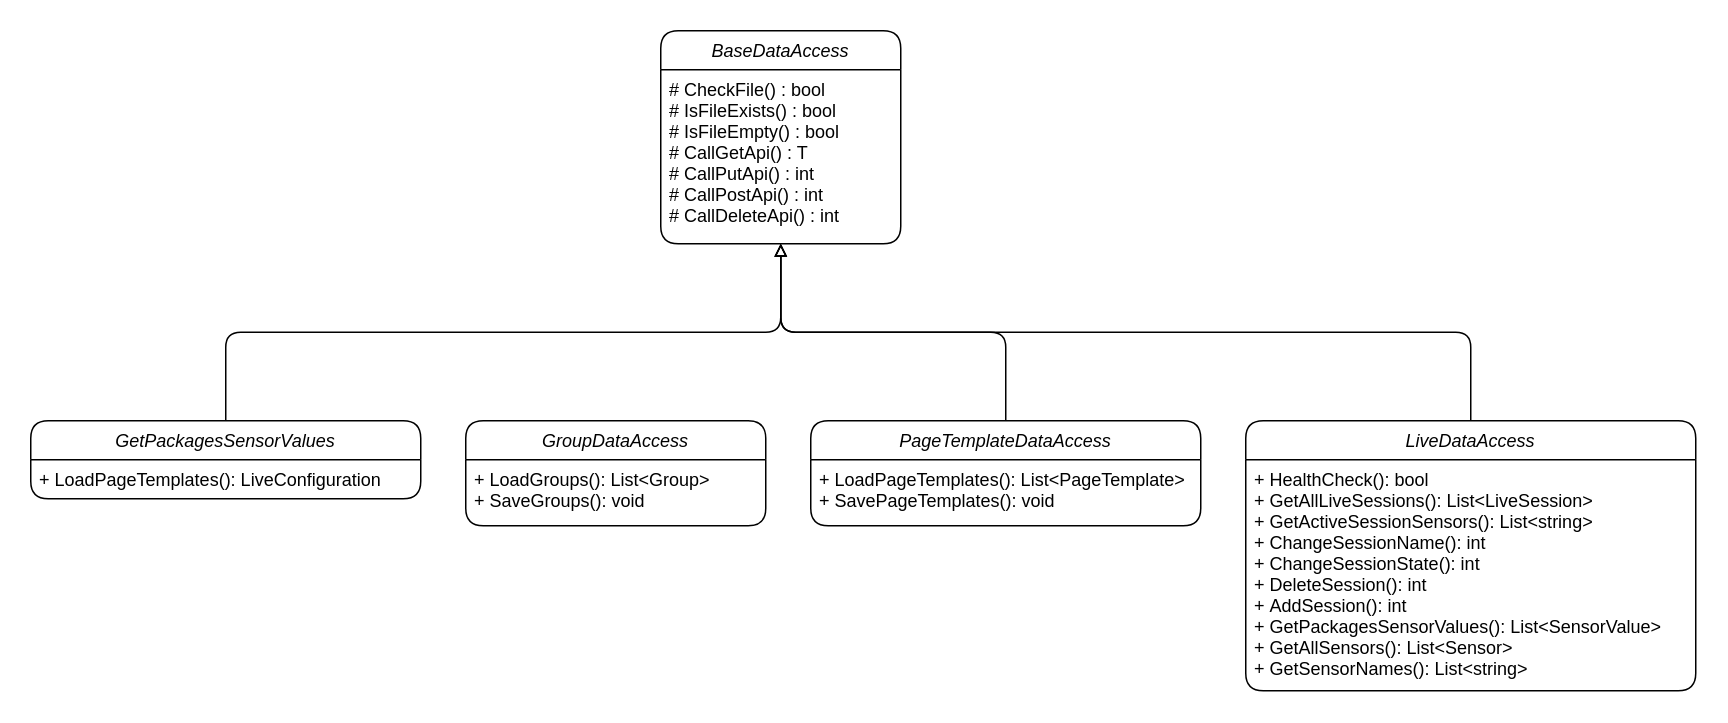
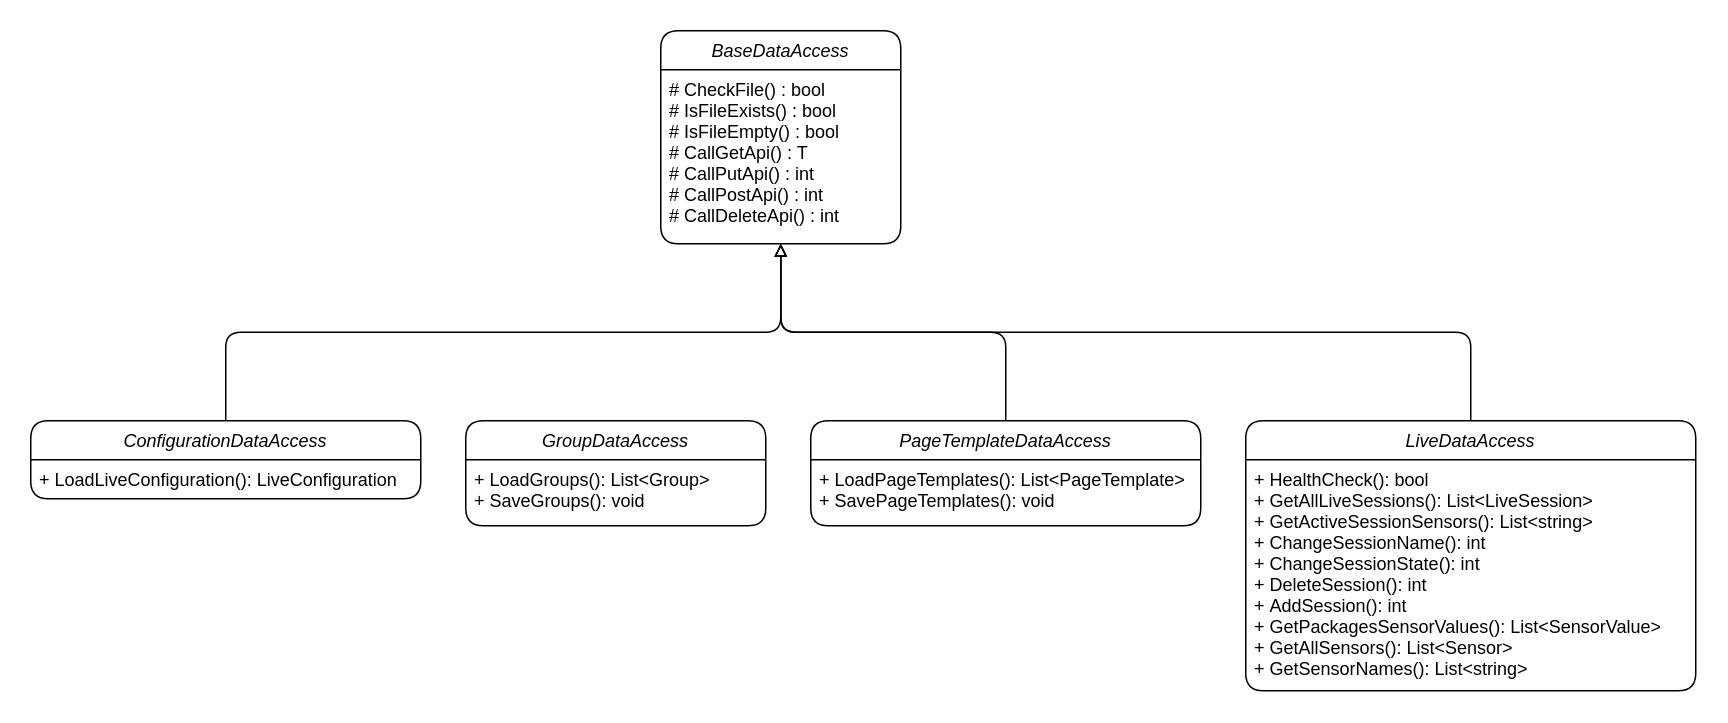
  <mxCell id="0" />
  <mxCell id="1" parent="0" />
  <mxCell id="2" value="BaseDataAccess" style="swimlane;fontStyle=2;align=center;verticalAlign=top;childLayout=stackLayout;horizontal=1;startSize=26;horizontalStack=0;resizeParent=1;resizeLast=0;collapsible=1;marginBottom=0;shadow=0;strokeWidth=1;rounded=1;" parent="1" vertex="1"><mxGeometry x="440" y="20" width="160" height="142" as="geometry"><mxRectangle x="230" y="140" width="160" height="26" as="alternateBounds" /></mxGeometry></mxCell>
  <mxCell id="3" value="# CheckFile() : bool&#10;# IsFileExists() : bool&#10;# IsFileEmpty() : bool&#10;# CallGetApi() : T&#10;# CallPutApi() : int&#10;# CallPostApi() : int&#10;# CallDeleteApi() : int" style="text;align=left;verticalAlign=top;spacingLeft=4;spacingRight=4;overflow=hidden;rotatable=0;points=[[0,0.5],[1,0.5]];portConstraint=eastwest;rounded=1;" parent="2" vertex="1"><mxGeometry y="26" width="160" height="116" as="geometry" /></mxCell>
  <mxCell id="4" style="edgeStyle=orthogonalEdgeStyle;orthogonalLoop=1;jettySize=auto;html=1;exitX=0.5;exitY=0;exitDx=0;exitDy=0;entryX=0.5;entryY=1;entryDx=0;entryDy=0;endArrow=block;endFill=0;" parent="1" source="5" target="2" edge="1"><mxGeometry relative="1" as="geometry" /></mxCell>
- <mxCell id="5" value="GetPackagesSensorValues" style="swimlane;fontStyle=2;childLayout=stackLayout;horizontal=1;startSize=26;fillColor=none;horizontalStack=0;resizeParent=1;resizeParentMax=0;resizeLast=0;collapsible=1;marginBottom=0;rounded=1;" parent="1" vertex="1"><mxGeometry x="20" y="280" width="260" height="52" as="geometry" /></mxCell>
- <mxCell id="6" value="+ LoadPageTemplates(): LiveConfiguration" style="text;strokeColor=none;fillColor=none;align=left;verticalAlign=top;spacingLeft=4;spacingRight=4;overflow=hidden;rotatable=0;points=[[0,0.5],[1,0.5]];portConstraint=eastwest;rounded=1;" parent="5" vertex="1"><mxGeometry y="26" width="260" height="26" as="geometry" /></mxCell>
+ <mxCell id="5" value="ConfigurationDataAccess" style="swimlane;fontStyle=2;childLayout=stackLayout;horizontal=1;startSize=26;fillColor=none;horizontalStack=0;resizeParent=1;resizeParentMax=0;resizeLast=0;collapsible=1;marginBottom=0;rounded=1;" parent="1" vertex="1"><mxGeometry x="20" y="280" width="260" height="52" as="geometry" /></mxCell>
+ <mxCell id="6" value="+ LoadLiveConfiguration(): LiveConfiguration" style="text;strokeColor=none;fillColor=none;align=left;verticalAlign=top;spacingLeft=4;spacingRight=4;overflow=hidden;rotatable=0;points=[[0,0.5],[1,0.5]];portConstraint=eastwest;rounded=1;" parent="5" vertex="1"><mxGeometry y="26" width="260" height="26" as="geometry" /></mxCell>
  <mxCell id="7" value="GroupDataAccess" style="swimlane;fontStyle=2;childLayout=stackLayout;horizontal=1;startSize=26;fillColor=none;horizontalStack=0;resizeParent=1;resizeParentMax=0;resizeLast=0;collapsible=1;marginBottom=0;rounded=1;" parent="1" vertex="1"><mxGeometry x="310" y="280" width="200" height="70" as="geometry" /></mxCell>
  <mxCell id="8" value="+ LoadGroups(): List&lt;Group&gt;&#10;+ SaveGroups(): void" style="text;strokeColor=none;fillColor=none;align=left;verticalAlign=top;spacingLeft=4;spacingRight=4;overflow=hidden;rotatable=0;points=[[0,0.5],[1,0.5]];portConstraint=eastwest;rounded=1;" parent="7" vertex="1"><mxGeometry y="26" width="200" height="44" as="geometry" /></mxCell>
  <mxCell id="9" style="edgeStyle=orthogonalEdgeStyle;orthogonalLoop=1;jettySize=auto;html=1;exitX=0.5;exitY=0;exitDx=0;exitDy=0;entryX=0.5;entryY=1;entryDx=0;entryDy=0;endArrow=block;endFill=0;" parent="1" source="10" target="2" edge="1"><mxGeometry relative="1" as="geometry" /></mxCell>
  <mxCell id="10" value="PageTemplateDataAccess" style="swimlane;fontStyle=2;childLayout=stackLayout;horizontal=1;startSize=26;fillColor=none;horizontalStack=0;resizeParent=1;resizeParentMax=0;resizeLast=0;collapsible=1;marginBottom=0;rounded=1;" parent="1" vertex="1"><mxGeometry x="540" y="280" width="260" height="70" as="geometry" /></mxCell>
  <mxCell id="11" value="+ LoadPageTemplates(): List&lt;PageTemplate&gt;&#10;+ SavePageTemplates(): void" style="text;strokeColor=none;fillColor=none;align=left;verticalAlign=top;spacingLeft=4;spacingRight=4;overflow=hidden;rotatable=0;points=[[0,0.5],[1,0.5]];portConstraint=eastwest;rounded=1;" parent="10" vertex="1"><mxGeometry y="26" width="260" height="44" as="geometry" /></mxCell>
  <mxCell id="12" style="edgeStyle=orthogonalEdgeStyle;orthogonalLoop=1;jettySize=auto;html=1;exitX=0.5;exitY=0;exitDx=0;exitDy=0;entryX=0.5;entryY=1;entryDx=0;entryDy=0;endArrow=block;endFill=0;" parent="1" source="13" target="2" edge="1"><mxGeometry relative="1" as="geometry" /></mxCell>
  <mxCell id="13" value="LiveDataAccess" style="swimlane;fontStyle=2;childLayout=stackLayout;horizontal=1;startSize=26;fillColor=none;horizontalStack=0;resizeParent=1;resizeParentMax=0;resizeLast=0;collapsible=1;marginBottom=0;rounded=1;" parent="1" vertex="1"><mxGeometry x="830" y="280" width="300" height="180" as="geometry" /></mxCell>
  <mxCell id="14" value="+ HealthCheck(): bool&#10;+ GetAllLiveSessions(): List&lt;LiveSession&gt;&#10;+ GetActiveSessionSensors(): List&lt;string&gt;&#10;+ ChangeSessionName(): int&#10;+ ChangeSessionState(): int&#10;+ DeleteSession(): int&#10;+ AddSession(): int&#10;+ GetPackagesSensorValues(): List&lt;SensorValue&gt;&#10;+ GetAllSensors(): List&lt;Sensor&gt;&#10;+ GetSensorNames(): List&lt;string&gt;" style="text;strokeColor=none;fillColor=none;align=left;verticalAlign=top;spacingLeft=4;spacingRight=4;overflow=hidden;rotatable=0;points=[[0,0.5],[1,0.5]];portConstraint=eastwest;rounded=1;" parent="13" vertex="1"><mxGeometry y="26" width="300" height="154" as="geometry" /></mxCell>
